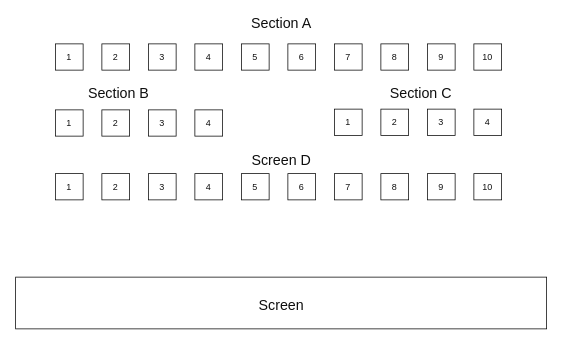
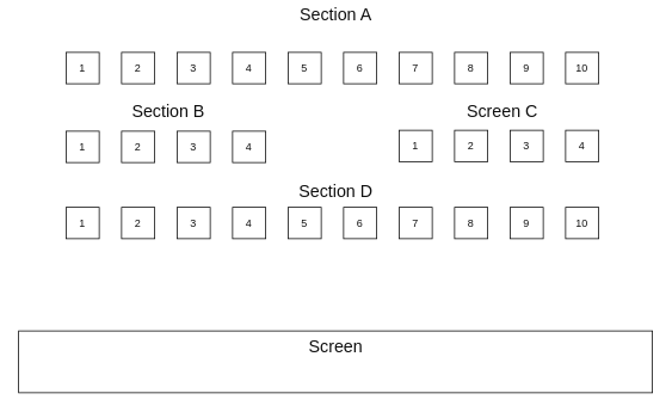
  <mxCell id="0" />
  <mxCell id="1" parent="0" />
  <mxCell id="2" value="" style="rounded=0;whiteSpace=wrap;html=1;fillColor=#FFFFFF;strokeColor=#050505;" vertex="1" parent="1"><mxGeometry x="20" y="369" width="708" height="69" as="geometry" /></mxCell>
  <mxCell id="3" value="&lt;font color=&quot;#0f0f0f&quot;&gt;1&lt;/font&gt;" style="rounded=0;whiteSpace=wrap;html=1;strokeColor=#050505;fillColor=#FFFFFF;" vertex="1" parent="1"><mxGeometry x="73" y="231" width="37" height="35" as="geometry" /></mxCell>
  <mxCell id="4" value="&lt;font color=&quot;#0f0f0f&quot;&gt;2&lt;/font&gt;" style="rounded=0;whiteSpace=wrap;html=1;strokeColor=#050505;fillColor=#FFFFFF;" vertex="1" parent="1"><mxGeometry x="135" y="231" width="37" height="35" as="geometry" /></mxCell>
  <mxCell id="5" value="&lt;font color=&quot;#0f0f0f&quot;&gt;3&lt;/font&gt;" style="rounded=0;whiteSpace=wrap;html=1;strokeColor=#050505;fillColor=#FFFFFF;" vertex="1" parent="1"><mxGeometry x="197" y="231" width="37" height="35" as="geometry" /></mxCell>
  <mxCell id="6" value="&lt;font color=&quot;#0f0f0f&quot;&gt;4&lt;/font&gt;" style="rounded=0;whiteSpace=wrap;html=1;strokeColor=#050505;fillColor=#FFFFFF;" vertex="1" parent="1"><mxGeometry x="259" y="231" width="37" height="35" as="geometry" /></mxCell>
  <mxCell id="7" value="&lt;font color=&quot;#0f0f0f&quot;&gt;5&lt;/font&gt;" style="rounded=0;whiteSpace=wrap;html=1;strokeColor=#050505;fillColor=#FFFFFF;" vertex="1" parent="1"><mxGeometry x="321" y="231" width="37" height="35" as="geometry" /></mxCell>
  <mxCell id="8" value="&lt;font color=&quot;#0f0f0f&quot;&gt;6&lt;/font&gt;" style="rounded=0;whiteSpace=wrap;html=1;strokeColor=#050505;fillColor=#FFFFFF;" vertex="1" parent="1"><mxGeometry x="383" y="231" width="37" height="35" as="geometry" /></mxCell>
  <mxCell id="9" value="&lt;font color=&quot;#0f0f0f&quot;&gt;7&lt;/font&gt;" style="rounded=0;whiteSpace=wrap;html=1;strokeColor=#050505;fillColor=#FFFFFF;" vertex="1" parent="1"><mxGeometry x="445" y="231" width="37" height="35" as="geometry" /></mxCell>
  <mxCell id="10" value="&lt;font color=&quot;#0f0f0f&quot;&gt;8&lt;/font&gt;" style="rounded=0;whiteSpace=wrap;html=1;strokeColor=#050505;fillColor=#FFFFFF;" vertex="1" parent="1"><mxGeometry x="507" y="231" width="37" height="35" as="geometry" /></mxCell>
  <mxCell id="11" value="&lt;font color=&quot;#0f0f0f&quot;&gt;9&lt;/font&gt;" style="rounded=0;whiteSpace=wrap;html=1;strokeColor=#050505;fillColor=#FFFFFF;" vertex="1" parent="1"><mxGeometry x="569" y="231" width="37" height="35" as="geometry" /></mxCell>
  <mxCell id="12" value="&lt;font color=&quot;#0f0f0f&quot;&gt;10&lt;/font&gt;" style="rounded=0;whiteSpace=wrap;html=1;strokeColor=#050505;fillColor=#FFFFFF;" vertex="1" parent="1"><mxGeometry x="631" y="231" width="37" height="35" as="geometry" /></mxCell>
  <mxCell id="13" value="&lt;font color=&quot;#0f0f0f&quot;&gt;1&lt;/font&gt;" style="rounded=0;whiteSpace=wrap;html=1;strokeColor=#050505;fillColor=#FFFFFF;" vertex="1" parent="1"><mxGeometry x="73" y="146" width="37" height="35" as="geometry" /></mxCell>
  <mxCell id="14" value="&lt;font color=&quot;#0f0f0f&quot;&gt;2&lt;/font&gt;" style="rounded=0;whiteSpace=wrap;html=1;strokeColor=#050505;fillColor=#FFFFFF;" vertex="1" parent="1"><mxGeometry x="135" y="146" width="37" height="35" as="geometry" /></mxCell>
  <mxCell id="15" value="&lt;font color=&quot;#0f0f0f&quot;&gt;3&lt;/font&gt;" style="rounded=0;whiteSpace=wrap;html=1;strokeColor=#050505;fillColor=#FFFFFF;" vertex="1" parent="1"><mxGeometry x="197" y="146" width="37" height="35" as="geometry" /></mxCell>
  <mxCell id="16" value="&lt;font color=&quot;#0f0f0f&quot;&gt;4&lt;/font&gt;" style="rounded=0;whiteSpace=wrap;html=1;strokeColor=#050505;fillColor=#FFFFFF;" vertex="1" parent="1"><mxGeometry x="259" y="146" width="37" height="35" as="geometry" /></mxCell>
  <mxCell id="17" value="&lt;font color=&quot;#0f0f0f&quot;&gt;1&lt;/font&gt;" style="rounded=0;whiteSpace=wrap;html=1;strokeColor=#050505;fillColor=#FFFFFF;" vertex="1" parent="1"><mxGeometry x="445" y="145" width="37" height="35" as="geometry" /></mxCell>
  <mxCell id="18" value="&lt;font color=&quot;#0f0f0f&quot;&gt;2&lt;/font&gt;" style="rounded=0;whiteSpace=wrap;html=1;strokeColor=#050505;fillColor=#FFFFFF;" vertex="1" parent="1"><mxGeometry x="507" y="145" width="37" height="35" as="geometry" /></mxCell>
  <mxCell id="19" value="&lt;font color=&quot;#0f0f0f&quot;&gt;3&lt;/font&gt;" style="rounded=0;whiteSpace=wrap;html=1;strokeColor=#050505;fillColor=#FFFFFF;" vertex="1" parent="1"><mxGeometry x="569" y="145" width="37" height="35" as="geometry" /></mxCell>
  <mxCell id="20" value="&lt;font color=&quot;#0f0f0f&quot;&gt;4&lt;/font&gt;" style="rounded=0;whiteSpace=wrap;html=1;strokeColor=#050505;fillColor=#FFFFFF;" vertex="1" parent="1"><mxGeometry x="631" y="145" width="37" height="35" as="geometry" /></mxCell>
  <mxCell id="21" value="&lt;font color=&quot;#0f0f0f&quot;&gt;1&lt;/font&gt;" style="rounded=0;whiteSpace=wrap;html=1;strokeColor=#050505;fillColor=#FFFFFF;" vertex="1" parent="1"><mxGeometry x="73" y="58" width="37" height="35" as="geometry" /></mxCell>
  <mxCell id="22" value="&lt;font color=&quot;#0f0f0f&quot;&gt;2&lt;/font&gt;" style="rounded=0;whiteSpace=wrap;html=1;strokeColor=#050505;fillColor=#FFFFFF;" vertex="1" parent="1"><mxGeometry x="135" y="58" width="37" height="35" as="geometry" /></mxCell>
  <mxCell id="23" value="&lt;font color=&quot;#0f0f0f&quot;&gt;3&lt;/font&gt;" style="rounded=0;whiteSpace=wrap;html=1;strokeColor=#050505;fillColor=#FFFFFF;" vertex="1" parent="1"><mxGeometry x="197" y="58" width="37" height="35" as="geometry" /></mxCell>
  <mxCell id="24" value="&lt;font color=&quot;#0f0f0f&quot;&gt;4&lt;/font&gt;" style="rounded=0;whiteSpace=wrap;html=1;strokeColor=#050505;fillColor=#FFFFFF;" vertex="1" parent="1"><mxGeometry x="259" y="58" width="37" height="35" as="geometry" /></mxCell>
  <mxCell id="25" value="&lt;font color=&quot;#0f0f0f&quot;&gt;5&lt;/font&gt;" style="rounded=0;whiteSpace=wrap;html=1;strokeColor=#050505;fillColor=#FFFFFF;" vertex="1" parent="1"><mxGeometry x="321" y="58" width="37" height="35" as="geometry" /></mxCell>
  <mxCell id="26" value="&lt;font color=&quot;#0f0f0f&quot;&gt;6&lt;/font&gt;" style="rounded=0;whiteSpace=wrap;html=1;strokeColor=#050505;fillColor=#FFFFFF;" vertex="1" parent="1"><mxGeometry x="383" y="58" width="37" height="35" as="geometry" /></mxCell>
  <mxCell id="27" value="&lt;font color=&quot;#0f0f0f&quot;&gt;7&lt;/font&gt;" style="rounded=0;whiteSpace=wrap;html=1;strokeColor=#050505;fillColor=#FFFFFF;" vertex="1" parent="1"><mxGeometry x="445" y="58" width="37" height="35" as="geometry" /></mxCell>
  <mxCell id="28" value="&lt;font color=&quot;#0f0f0f&quot;&gt;8&lt;/font&gt;" style="rounded=0;whiteSpace=wrap;html=1;strokeColor=#050505;fillColor=#FFFFFF;" vertex="1" parent="1"><mxGeometry x="507" y="58" width="37" height="35" as="geometry" /></mxCell>
  <mxCell id="29" value="&lt;font color=&quot;#0f0f0f&quot;&gt;9&lt;/font&gt;" style="rounded=0;whiteSpace=wrap;html=1;strokeColor=#050505;fillColor=#FFFFFF;" vertex="1" parent="1"><mxGeometry x="569" y="58" width="37" height="35" as="geometry" /></mxCell>
  <mxCell id="30" value="&lt;font color=&quot;#0f0f0f&quot;&gt;10&lt;/font&gt;" style="rounded=0;whiteSpace=wrap;html=1;strokeColor=#050505;fillColor=#FFFFFF;" vertex="1" parent="1"><mxGeometry x="631" y="58" width="37" height="35" as="geometry" /></mxCell>
- <mxCell id="31" value="&lt;font style=&quot;font-size: 19px&quot;&gt;&lt;font style=&quot;font-size: 19px&quot;&gt;Screen D&lt;/font&gt;&lt;/font&gt;" style="text;html=1;align=center;verticalAlign=middle;resizable=0;points=[];autosize=1;strokeColor=none;fillColor=none;fontColor=#0F0F0F;" vertex="1" parent="1"><mxGeometry x="328" y="203" width="92" height="21" as="geometry" /></mxCell>
- <mxCell id="32" value="&lt;font style=&quot;font-size: 19px&quot;&gt;&lt;font style=&quot;font-size: 19px&quot;&gt;Section B&lt;/font&gt;&lt;/font&gt;" style="text;html=1;align=center;verticalAlign=middle;resizable=0;points=[];autosize=1;strokeColor=none;fillColor=none;fontColor=#0F0F0F;" vertex="1" parent="1"><mxGeometry x="111" y="114" width="91" height="21" as="geometry" /></mxCell>
- <mxCell id="33" value="&lt;font style=&quot;font-size: 19px&quot;&gt;&lt;font style=&quot;font-size: 19px&quot;&gt;Section C&lt;/font&gt;&lt;/font&gt;" style="text;html=1;align=center;verticalAlign=middle;resizable=0;points=[];autosize=1;strokeColor=none;fillColor=none;fontColor=#0F0F0F;" vertex="1" parent="1"><mxGeometry x="514" y="114" width="92" height="21" as="geometry" /></mxCell>
- <mxCell id="34" value="&lt;font style=&quot;font-size: 19px&quot;&gt;&lt;font style=&quot;font-size: 19px&quot;&gt;Section &lt;/font&gt;A&lt;/font&gt;" style="text;html=1;align=center;verticalAlign=middle;resizable=0;points=[];autosize=1;strokeColor=none;fillColor=none;fontColor=#0F0F0F;" vertex="1" parent="1"><mxGeometry x="329" y="20" width="90" height="21" as="geometry" /></mxCell>
- <mxCell id="35" value="&lt;span style=&quot;font-size: 19px&quot;&gt;Screen&lt;/span&gt;" style="text;html=1;align=center;verticalAlign=middle;resizable=0;points=[];autosize=1;strokeColor=none;fillColor=none;fontColor=#0F0F0F;" vertex="1" parent="1"><mxGeometry x="339" y="396" width="70" height="21" as="geometry" /></mxCell>
+ <mxCell id="31" value="&lt;font style=&quot;font-size: 19px&quot;&gt;&lt;font style=&quot;font-size: 19px&quot;&gt;Section D&lt;/font&gt;&lt;/font&gt;" style="text;html=1;align=center;verticalAlign=middle;resizable=0;points=[];autosize=1;strokeColor=none;fillColor=none;fontColor=#0F0F0F;" vertex="1" parent="1"><mxGeometry x="328" y="203" width="92" height="21" as="geometry" /></mxCell>
+ <mxCell id="32" value="&lt;font style=&quot;font-size: 19px&quot;&gt;&lt;font style=&quot;font-size: 19px&quot;&gt;Section B&lt;/font&gt;&lt;/font&gt;" style="text;html=1;align=center;verticalAlign=middle;resizable=0;points=[];autosize=1;strokeColor=none;fillColor=none;fontColor=#0F0F0F;" vertex="1" parent="1"><mxGeometry x="141" y="114" width="91" height="21" as="geometry" /></mxCell>
+ <mxCell id="33" value="&lt;font style=&quot;font-size: 19px&quot;&gt;&lt;font style=&quot;font-size: 19px&quot;&gt;Screen C&lt;/font&gt;&lt;/font&gt;" style="text;html=1;align=center;verticalAlign=middle;resizable=0;points=[];autosize=1;strokeColor=none;fillColor=none;fontColor=#0F0F0F;" vertex="1" parent="1"><mxGeometry x="514" y="114" width="92" height="21" as="geometry" /></mxCell>
+ <mxCell id="34" value="&lt;font style=&quot;font-size: 19px&quot;&gt;&lt;font style=&quot;font-size: 19px&quot;&gt;Section &lt;/font&gt;A&lt;/font&gt;" style="text;html=1;align=center;verticalAlign=middle;resizable=0;points=[];autosize=1;strokeColor=none;fillColor=none;fontColor=#0F0F0F;" vertex="1" parent="1"><mxGeometry x="329" y="5" width="90" height="21" as="geometry" /></mxCell>
+ <mxCell id="35" value="&lt;span style=&quot;font-size: 19px&quot;&gt;Screen&lt;/span&gt;" style="text;html=1;align=center;verticalAlign=middle;resizable=0;points=[];autosize=1;strokeColor=none;fillColor=none;fontColor=#0F0F0F;" vertex="1" parent="1"><mxGeometry x="339" y="376" width="70" height="21" as="geometry" /></mxCell>
